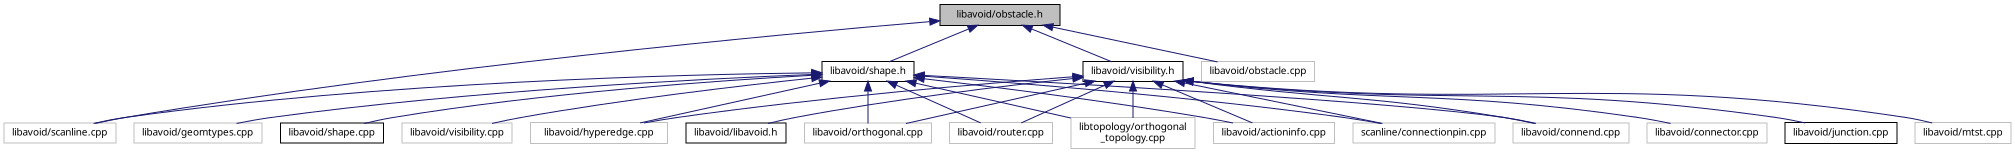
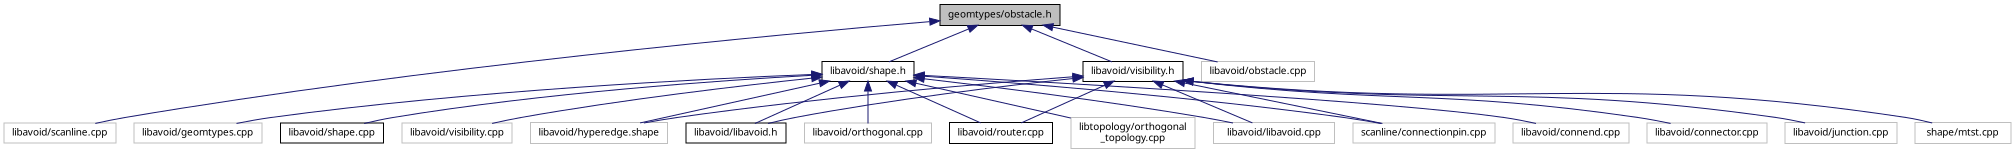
  digraph {
    fontname="Noto Sans"
    node [color=grey75 fillcolor=white fontname="Noto Sans" fontsize=10 shape=record style=filled]
    edge [color=midnightblue dir=back fontname="Noto Sans" fontsize=10 labelfontname=Helvetica labelfontsize=10 style=solid]
-   n1 [color=black fillcolor=grey75 fontcolor=black height=0.2 label="libavoid/obstacle.h" width=0.4]
+   n1 [color=black fillcolor=grey75 fontcolor=black height=0.2 label="geomtypes/obstacle.h" width=0.4]
    n2 [color=black height=0.2 label="libavoid/shape.h" width=0.4]
    n3 [color=black height=0.2 label="libavoid/visibility.h" width=0.4]
    n4 [height=0.2 label="libavoid/obstacle.cpp" width=0.4]
    n5 [height=0.2 label="libavoid/scanline.cpp" width=0.4]
-   n6 [height=0.2 label="libavoid/actioninfo.cpp" width=0.4]
+   n6 [height=0.2 label="libavoid/libavoid.cpp" width=0.4]
    n7 [height=0.2 label="scanline/connectionpin.cpp" width=0.4]
    n8 [height=0.2 label="libavoid/connend.cpp" width=0.4]
    n9 [height=0.2 label="libavoid/geomtypes.cpp" width=0.4]
-   n10 [height=0.2 label="libavoid/hyperedge.cpp" width=0.4]
+   n10 [height=0.2 label="libavoid/hyperedge.shape" width=0.4]
    n11 [color=black height=0.2 label="libavoid/libavoid.h" width=0.4]
    n12 [height=0.2 label="libavoid/orthogonal.cpp" width=0.4]
-   n13 [height=0.2 label="libavoid/router.cpp" width=0.4]
+   n13 [color=black height=0.2 label="libavoid/router.cpp" width=0.4]
    n14 [color=black height=0.2 label="libavoid/shape.cpp" width=0.4]
    n15 [height=0.2 label="libavoid/visibility.cpp" width=0.4]
    n16 [height=0.2 label="libtopology/orthogonal\l_topology.cpp" width=0.4]
    n17 [height=0.2 label="libavoid/connector.cpp" width=0.4]
-   n18 [color=black height=0.2 label="libavoid/junction.cpp" width=0.4]
-   n19 [height=0.2 label="libavoid/mtst.cpp" width=0.4]
+   n18 [height=0.2 label="libavoid/junction.cpp" width=0.4]
+   n19 [height=0.2 label="shape/mtst.cpp" width=0.4]
    n1 -> n2
    n1 -> n3
    n1 -> n4
    n1 -> n5
    n2 -> n6
    n2 -> n7
    n2 -> n8
    n2 -> n9
    n2 -> n10
-   n2 -> n5
+   n2 -> n11
    n2 -> n12
    n2 -> n13
    n2 -> n14
    n2 -> n15
    n2 -> n16
    n3 -> n6
    n3 -> n7
-   n3 -> n8
    n3 -> n10
    n3 -> n11
-   n3 -> n12
    n3 -> n13
-   n3 -> n16
    n3 -> n17
    n3 -> n18
    n3 -> n19
  }
